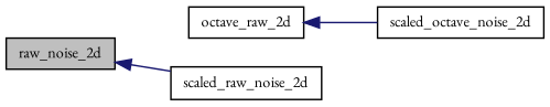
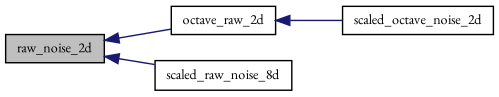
  digraph {
    fontname="EB Garamond"
    rankdir=LR
    node [color=black fillcolor=white fontname="EB Garamond" fontsize=10 shape=record style=filled]
    edge [color=midnightblue dir=back fontname="EB Garamond" fontsize=10 labelfontname=Helvetica labelfontsize=10 style=solid]
    n1 [fillcolor=grey75 fontcolor=black height=0.2 label=raw_noise_2d width=0.4]
    n2 [height=0.2 label=octave_raw_2d width=0.4]
-   n3 [height=0.2 label=scaled_raw_noise_2d width=0.4]
+   n3 [height=0.2 label=scaled_raw_noise_8d width=0.4]
    n4 [height=0.2 label=scaled_octave_noise_2d width=0.4]
+   n1 -> n2
    n1 -> n3
    n2 -> n4
  }
